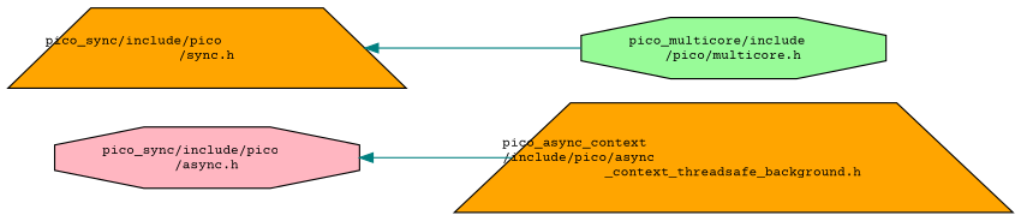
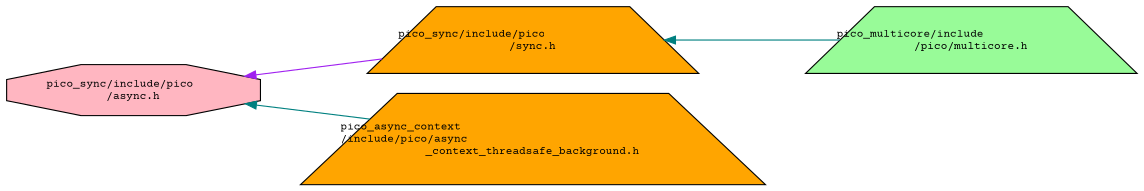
  digraph {
    fontname="Courier Prime"
    rankdir=LR
    node [color=black fillcolor=orange fontname="Courier Prime" fontsize=10 shape=octagon style=filled]
    edge [color=teal dir=back fontname="Courier Prime" fontsize=10 labelfontname=Helvetica labelfontsize=10 style=solid]
    n1 [fillcolor=lightpink fontcolor=black height=0.2 label="pico_sync/include/pico\l/async.h" width=0.4]
    n2 [height=0.2 label="pico_sync/include/pico\l/sync.h" shape=trapezium width=0.4]
    n3 [height=0.2 label="pico_async_context\l/include/pico/async\l_context_threadsafe_background.h" shape=trapezium width=0.4]
-   n4 [fillcolor=palegreen height=0.2 label="pico_multicore/include\l/pico/multicore.h" width=0.4]
+   n4 [fillcolor=palegreen height=0.2 label="pico_multicore/include\l/pico/multicore.h" shape=trapezium width=0.4]
+   n1 -> n2 [color=purple]
    n1 -> n3
    n2 -> n4
  }
